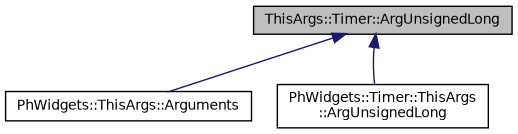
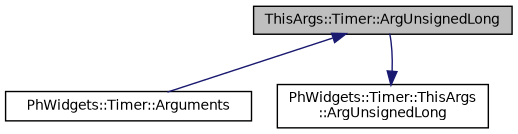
  digraph {
    node [color=black fillcolor=white fontname=Helvetica fontsize=10 shape=record style=filled]
    edge [color=midnightblue dir=back fontname=Helvetica fontsize=10 labelfontname=Helvetica labelfontsize=10 style=solid]
    n1 [fillcolor=grey75 fontcolor=black height=0.2 label="ThisArgs::Timer::ArgUnsignedLong" width=0.4]
-   n2 [height=0.2 label="PhWidgets::ThisArgs::Arguments" width=0.4]
+   n2 [height=0.2 label="PhWidgets::Timer::Arguments" width=0.4]
    n3 [height=0.2 label="PhWidgets::Timer::ThisArgs\l::ArgUnsignedLong" width=0.4]
    n1 -> n2
-   n1 -> n3
+   n3 -> n1
  }
